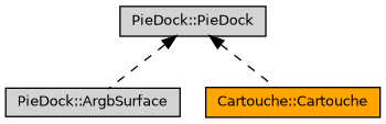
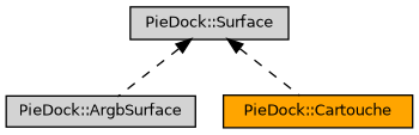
  digraph {
    node [color=black fillcolor=lightgrey fontname=Helvetica fontsize=10 shape=record style=filled]
    edge [color=black dir=back fontname=Helvetica fontsize=10 labelfontname=Helvetica labelfontsize=10 style=dashed]
    n1 [fontcolor=black height=0.2 label="PieDock::ArgbSurface" width=0.4]
-   n2 [fillcolor=orange height=0.2 label="Cartouche::Cartouche" width=0.4]
-   n3 [height=0.2 label="PieDock::PieDock" width=0.4]
+   n2 [fillcolor=orange height=0.2 label="PieDock::Cartouche" width=0.4]
+   n3 [height=0.2 label="PieDock::Surface" width=0.4]
    n3 -> n1
    n3 -> n2
  }
